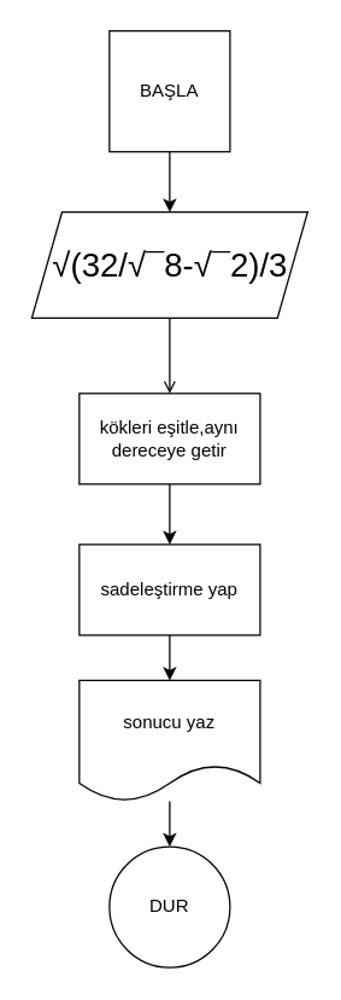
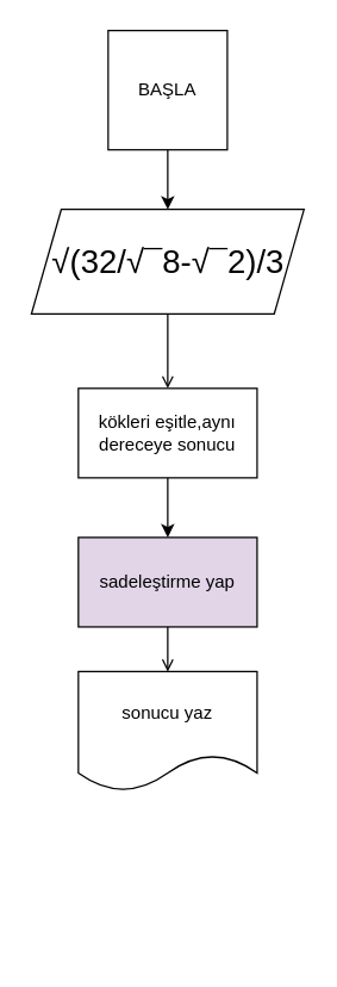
  <mxCell id="0" />
  <mxCell id="1" parent="0" />
- <mxCell id="2" value="DUR" style="ellipse;whiteSpace=wrap;html=1;aspect=fixed;" vertex="1" parent="1"><mxGeometry x="72" y="560" width="80" height="80" as="geometry" /></mxCell>
  <mxCell id="3" value="" style="edgeStyle=orthogonalEdgeStyle;rounded=0;orthogonalLoop=1;jettySize=auto;html=1;" edge="1" parent="1" source="4"><mxGeometry relative="1" as="geometry"><mxPoint x="112" y="140" as="targetPoint" /></mxGeometry></mxCell>
  <mxCell id="4" value="BAŞLA" style="whiteSpace=wrap;html=1;aspect=fixed;rounded=0;" vertex="1" parent="1"><mxGeometry x="72" y="20" width="80" height="80" as="geometry" /></mxCell>
  <mxCell id="5" value="" style="edgeStyle=orthogonalEdgeStyle;rounded=0;orthogonalLoop=1;jettySize=auto;html=1;endArrow=open;" edge="1" parent="1" source="6" target="8"><mxGeometry relative="1" as="geometry" /></mxCell>
  <mxCell id="6" value="&lt;h3 class=&quot;post-title entry-title&quot; itemprop=&quot;name&quot; style=&quot;font-size: 22px ; font-weight: normal ; line-height: 1.4em ; margin: 0.25em 0px 0px ; padding: 0px 0px 4px ; font-family: &amp;#34;arial&amp;#34; , &amp;#34;times new roman&amp;#34; , &amp;#34;helvetica&amp;#34; ; text-align: left&quot;&gt;√(32/√¯8-√¯2)/3&lt;/h3&gt;" style="shape=parallelogram;perimeter=parallelogramPerimeter;whiteSpace=wrap;html=1;fixedSize=1;" vertex="1" parent="1"><mxGeometry x="20.5" y="140" width="183" height="70" as="geometry" /></mxCell>
  <mxCell id="7" value="" style="edgeStyle=orthogonalEdgeStyle;rounded=0;orthogonalLoop=1;jettySize=auto;html=1;" edge="1" parent="1" source="8" target="10"><mxGeometry relative="1" as="geometry" /></mxCell>
- <mxCell id="8" value="kökleri eşitle,aynı dereceye getir" style="rounded=0;whiteSpace=wrap;html=1;" vertex="1" parent="1"><mxGeometry x="52" y="260" width="120" height="60" as="geometry" /></mxCell>
- <mxCell id="9" value="" style="edgeStyle=orthogonalEdgeStyle;rounded=0;orthogonalLoop=1;jettySize=auto;html=1;" edge="1" parent="1" source="10" target="12"><mxGeometry relative="1" as="geometry" /></mxCell>
- <mxCell id="10" value="sadeleştirme yap" style="whiteSpace=wrap;html=1;rounded=0;" vertex="1" parent="1"><mxGeometry x="52" y="360" width="120" height="60" as="geometry" /></mxCell>
- <mxCell id="11" value="" style="edgeStyle=orthogonalEdgeStyle;rounded=0;orthogonalLoop=1;jettySize=auto;html=1;" edge="1" parent="1" source="12" target="2"><mxGeometry relative="1" as="geometry" /></mxCell>
+ <mxCell id="8" value="kökleri eşitle,aynı dereceye sonucu" style="rounded=0;whiteSpace=wrap;html=1;" vertex="1" parent="1"><mxGeometry x="52" y="260" width="120" height="60" as="geometry" /></mxCell>
+ <mxCell id="9" value="" style="edgeStyle=orthogonalEdgeStyle;rounded=0;orthogonalLoop=1;jettySize=auto;html=1;endArrow=open;" edge="1" parent="1" source="10" target="12"><mxGeometry relative="1" as="geometry" /></mxCell>
+ <mxCell id="10" value="sadeleştirme yap" style="whiteSpace=wrap;html=1;rounded=0;fillColor=#e1d5e7;" vertex="1" parent="1"><mxGeometry x="52" y="360" width="120" height="60" as="geometry" /></mxCell>
  <mxCell id="12" value="sonucu yaz" style="shape=document;whiteSpace=wrap;html=1;boundedLbl=1;" vertex="1" parent="1"><mxGeometry x="52" y="450" width="120" height="80" as="geometry" /></mxCell>
